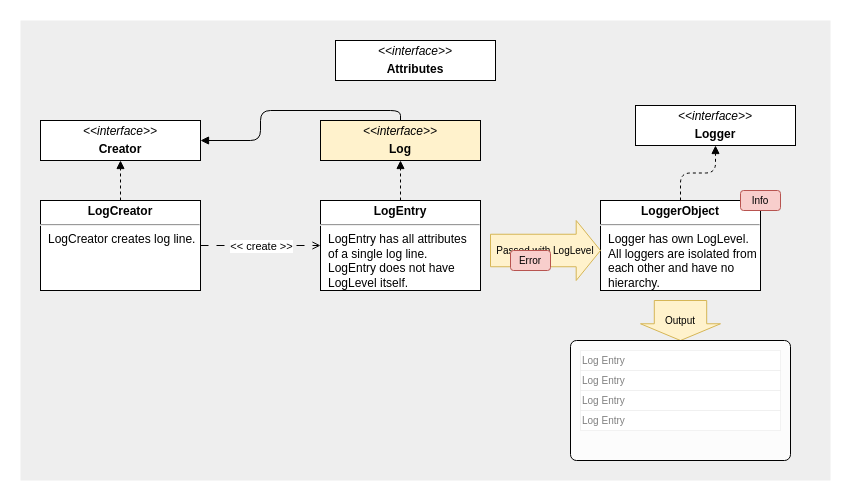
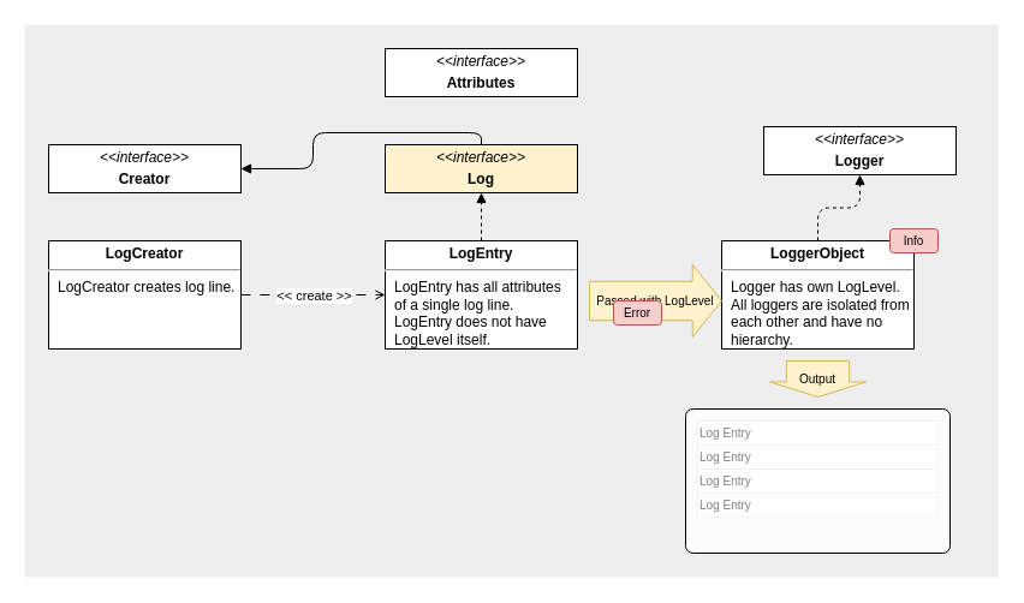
  <mxCell id="0" />
  <mxCell id="1" parent="0" />
  <mxCell id="2" value="" style="rounded=0;whiteSpace=wrap;html=1;fillColor=#eeeeee;fillStyle=auto;strokeColor=none;" parent="1" vertex="1"><mxGeometry x="20" y="20" width="810" height="460" as="geometry" /></mxCell>
  <mxCell id="3" value="&lt;p style=&quot;margin: 4px 0px 0px; text-align: center;&quot;&gt;&lt;i&gt;&amp;lt;&amp;lt;interface&amp;gt;&amp;gt;&lt;/i&gt;&lt;/p&gt;&lt;p style=&quot;margin: 4px 0px 0px; text-align: center;&quot;&gt;&lt;b&gt;Log&lt;/b&gt;&lt;/p&gt;" style="verticalAlign=top;align=left;overflow=fill;fontSize=12;fontFamily=Helvetica;html=1;fillColor=#fff2cc;" parent="1" vertex="1"><mxGeometry x="320" y="120" width="160" height="40" as="geometry" /></mxCell>
- <mxCell id="4" value="&lt;p style=&quot;margin: 4px 0px 0px; text-align: center;&quot;&gt;&lt;i&gt;&amp;lt;&amp;lt;interface&amp;gt;&amp;gt;&lt;/i&gt;&lt;/p&gt;&lt;p style=&quot;margin: 4px 0px 0px; text-align: center;&quot;&gt;&lt;b&gt;Attributes&lt;/b&gt;&lt;/p&gt;" style="verticalAlign=top;align=left;overflow=fill;fontSize=12;fontFamily=Helvetica;html=1;" parent="1" vertex="1"><mxGeometry x="335" y="40" width="160" height="40" as="geometry" /></mxCell>
+ <mxCell id="4" value="&lt;p style=&quot;margin: 4px 0px 0px; text-align: center;&quot;&gt;&lt;i&gt;&amp;lt;&amp;lt;interface&amp;gt;&amp;gt;&lt;/i&gt;&lt;/p&gt;&lt;p style=&quot;margin: 4px 0px 0px; text-align: center;&quot;&gt;&lt;b&gt;Attributes&lt;/b&gt;&lt;/p&gt;" style="verticalAlign=top;align=left;overflow=fill;fontSize=12;fontFamily=Helvetica;html=1;" parent="1" vertex="1"><mxGeometry x="320" y="40" width="160" height="40" as="geometry" /></mxCell>
  <mxCell id="5" style="edgeStyle=orthogonalEdgeStyle;html=1;exitX=0.5;exitY=0;exitDx=0;exitDy=0;endArrow=block;endFill=1;" parent="1" source="3" target="6" edge="1"><mxGeometry relative="1" as="geometry"><mxPoint x="250" y="-180" as="targetPoint" /></mxGeometry></mxCell>
  <mxCell id="6" value="&lt;p style=&quot;margin: 4px 0px 0px; text-align: center;&quot;&gt;&lt;i&gt;&amp;lt;&amp;lt;interface&amp;gt;&amp;gt;&lt;/i&gt;&lt;/p&gt;&lt;p style=&quot;margin: 4px 0px 0px; text-align: center;&quot;&gt;&lt;b&gt;Creator&lt;/b&gt;&lt;/p&gt;" style="verticalAlign=top;align=left;overflow=fill;fontSize=12;fontFamily=Helvetica;html=1;" parent="1" vertex="1"><mxGeometry x="40" y="120" width="160" height="40" as="geometry" /></mxCell>
  <mxCell id="7" style="edgeStyle=none;html=1;exitX=1;exitY=0.5;exitDx=0;exitDy=0;entryX=0;entryY=0.5;entryDx=0;entryDy=0;endArrow=open;endFill=0;dashed=1;dashPattern=8 8;" parent="1" source="10" target="11" edge="1"><mxGeometry relative="1" as="geometry" /></mxCell>
  <mxCell id="8" value="&amp;lt;&amp;lt; create &amp;gt;&amp;gt;" style="edgeLabel;html=1;align=center;verticalAlign=middle;resizable=0;points=[];" parent="7" vertex="1" connectable="0"><mxGeometry relative="1" as="geometry"><mxPoint as="offset" /></mxGeometry></mxCell>
- <mxCell id="9" style="edgeStyle=orthogonalEdgeStyle;html=1;exitX=0.5;exitY=0;exitDx=0;exitDy=0;entryX=0.5;entryY=1;entryDx=0;entryDy=0;dashed=1;endArrow=block;endFill=1;" parent="1" source="10" target="6" edge="1"><mxGeometry relative="1" as="geometry"><mxPoint x="475" y="-70" as="sourcePoint" /><mxPoint x="285" y="-170" as="targetPoint" /></mxGeometry></mxCell>
  <mxCell id="10" value="&lt;p style=&quot;margin: 4px 0px 0px; text-align: center;&quot;&gt;&lt;b style=&quot;background-color: initial;&quot;&gt;LogCreator&lt;/b&gt;&lt;br&gt;&lt;/p&gt;&lt;hr&gt;&lt;p style=&quot;border-color: var(--border-color); margin: 0px 0px 0px 8px;&quot;&gt;LogCreator creates log line.&lt;/p&gt;" style="verticalAlign=top;align=left;overflow=fill;fontSize=12;fontFamily=Helvetica;html=1;whiteSpace=wrap;" vertex="1" parent="1"><mxGeometry x="40" y="200" width="160" height="90" as="geometry" /></mxCell>
  <mxCell id="11" value="&lt;p style=&quot;margin: 4px 0px 0px; text-align: center;&quot;&gt;&lt;b style=&quot;background-color: initial;&quot;&gt;LogEntry&lt;/b&gt;&lt;br&gt;&lt;/p&gt;&lt;hr&gt;&lt;p style=&quot;border-color: var(--border-color); margin: 0px 0px 0px 8px;&quot;&gt;LogEntry has all attributes of a single log line.&amp;nbsp;&lt;/p&gt;&lt;p style=&quot;border-color: var(--border-color); margin: 0px 0px 0px 8px;&quot;&gt;LogEntry does not have LogLevel itself.&lt;/p&gt;" style="verticalAlign=top;align=left;overflow=fill;fontSize=12;fontFamily=Helvetica;html=1;whiteSpace=wrap;" vertex="1" parent="1"><mxGeometry x="320" y="200" width="160" height="90" as="geometry" /></mxCell>
  <mxCell id="12" style="edgeStyle=orthogonalEdgeStyle;html=1;exitX=0.5;exitY=0;exitDx=0;exitDy=0;entryX=0.5;entryY=1;entryDx=0;entryDy=0;dashed=1;endArrow=block;endFill=1;" edge="1" parent="1" source="11" target="3"><mxGeometry relative="1" as="geometry"><mxPoint x="210" y="210" as="sourcePoint" /><mxPoint x="210" y="170" as="targetPoint" /></mxGeometry></mxCell>
  <mxCell id="13" value="&lt;p style=&quot;margin: 4px 0px 0px; text-align: center;&quot;&gt;&lt;i&gt;&amp;lt;&amp;lt;interface&amp;gt;&amp;gt;&lt;/i&gt;&lt;/p&gt;&lt;p style=&quot;margin: 4px 0px 0px; text-align: center;&quot;&gt;&lt;b&gt;Logger&lt;/b&gt;&lt;/p&gt;" style="verticalAlign=top;align=left;overflow=fill;fontSize=12;fontFamily=Helvetica;html=1;" vertex="1" parent="1"><mxGeometry x="635" y="105" width="160" height="40" as="geometry" /></mxCell>
  <mxCell id="14" style="edgeStyle=orthogonalEdgeStyle;html=1;exitX=0.5;exitY=0;exitDx=0;exitDy=0;entryX=0.5;entryY=1;entryDx=0;entryDy=0;dashed=1;endArrow=block;endFill=1;" edge="1" source="15" target="13" parent="1"><mxGeometry relative="1" as="geometry"><mxPoint x="1035" y="-70" as="sourcePoint" /><mxPoint x="845" y="-170" as="targetPoint" /></mxGeometry></mxCell>
  <mxCell id="15" value="&lt;p style=&quot;margin: 4px 0px 0px; text-align: center;&quot;&gt;&lt;b style=&quot;background-color: initial;&quot;&gt;LoggerObject&lt;/b&gt;&lt;br&gt;&lt;/p&gt;&lt;hr&gt;&lt;p style=&quot;border-color: var(--border-color); margin: 0px 0px 0px 8px;&quot;&gt;Logger has own LogLevel.&lt;/p&gt;&lt;p style=&quot;border-color: var(--border-color); margin: 0px 0px 0px 8px;&quot;&gt;All loggers are isolated from each other and have no hierarchy.&lt;/p&gt;" style="verticalAlign=top;align=left;overflow=fill;fontSize=12;fontFamily=Helvetica;html=1;whiteSpace=wrap;" vertex="1" parent="1"><mxGeometry x="600" y="200" width="160" height="90" as="geometry" /></mxCell>
- <mxCell id="16" value="Output" style="shape=singleArrow;direction=south;whiteSpace=wrap;html=1;strokeColor=#d6b656;fontSize=10;fillColor=#fff2cc;arrowWidth=0.655;arrowSize=0.418;" vertex="1" parent="1"><mxGeometry x="640" y="300" width="80" height="40" as="geometry" /></mxCell>
+ <mxCell id="16" value="Output" style="shape=singleArrow;direction=south;whiteSpace=wrap;html=1;strokeColor=#d6b656;fontSize=10;fillColor=#fff2cc;arrowWidth=0.655;arrowSize=0.418;" vertex="1" parent="1"><mxGeometry x="640" y="300" width="80" height="30" as="geometry" /></mxCell>
  <mxCell id="17" value="Passed with LogLevel" style="shape=singleArrow;whiteSpace=wrap;html=1;strokeColor=#d6b656;fontSize=10;fillColor=#fff2cc;arrowWidth=0.542;arrowSize=0.221;" vertex="1" parent="1"><mxGeometry x="490" y="220" width="110" height="60" as="geometry" /></mxCell>
  <mxCell id="18" value="" style="group" vertex="1" connectable="0" parent="1"><mxGeometry x="570" y="340" width="220" height="120" as="geometry" /></mxCell>
  <mxCell id="19" value="" style="rounded=1;whiteSpace=wrap;html=1;arcSize=5;fillColor=#FCFCFC;" vertex="1" parent="18"><mxGeometry width="220" height="120" as="geometry" /></mxCell>
  <mxCell id="20" value="Log Entry" style="rounded=0;whiteSpace=wrap;html=1;align=left;fontSize=10;dashed=1;dashPattern=1 1;strokeColor=#E6E6E6;fontColor=#808080;" vertex="1" parent="18"><mxGeometry x="10" y="10" width="200" height="20" as="geometry" /></mxCell>
  <mxCell id="21" value="Log Entry" style="rounded=0;whiteSpace=wrap;html=1;align=left;fontSize=10;dashed=1;dashPattern=1 1;strokeColor=#E6E6E6;fontColor=#808080;" vertex="1" parent="18"><mxGeometry x="10" y="30" width="200" height="20" as="geometry" /></mxCell>
  <mxCell id="22" value="Log Entry" style="rounded=0;whiteSpace=wrap;html=1;align=left;fontSize=10;dashed=1;dashPattern=1 1;strokeColor=#E6E6E6;fontColor=#808080;" vertex="1" parent="18"><mxGeometry x="10" y="50" width="200" height="20" as="geometry" /></mxCell>
  <mxCell id="23" value="Log Entry" style="rounded=0;whiteSpace=wrap;html=1;align=left;fontSize=10;dashed=1;dashPattern=1 1;strokeColor=#E6E6E6;fontColor=#808080;" vertex="1" parent="18"><mxGeometry x="10" y="70" width="200" height="20" as="geometry" /></mxCell>
  <mxCell id="24" value="Error" style="rounded=1;whiteSpace=wrap;html=1;strokeColor=#b85450;fontSize=10;fillColor=#f8cecc;" vertex="1" parent="1"><mxGeometry x="510" y="250" width="40" height="20" as="geometry" /></mxCell>
  <mxCell id="25" value="Info" style="rounded=1;whiteSpace=wrap;html=1;strokeColor=#b85450;fontSize=10;fillColor=#f8cecc;" vertex="1" parent="1"><mxGeometry x="740" y="190" width="40" height="20" as="geometry" /></mxCell>
